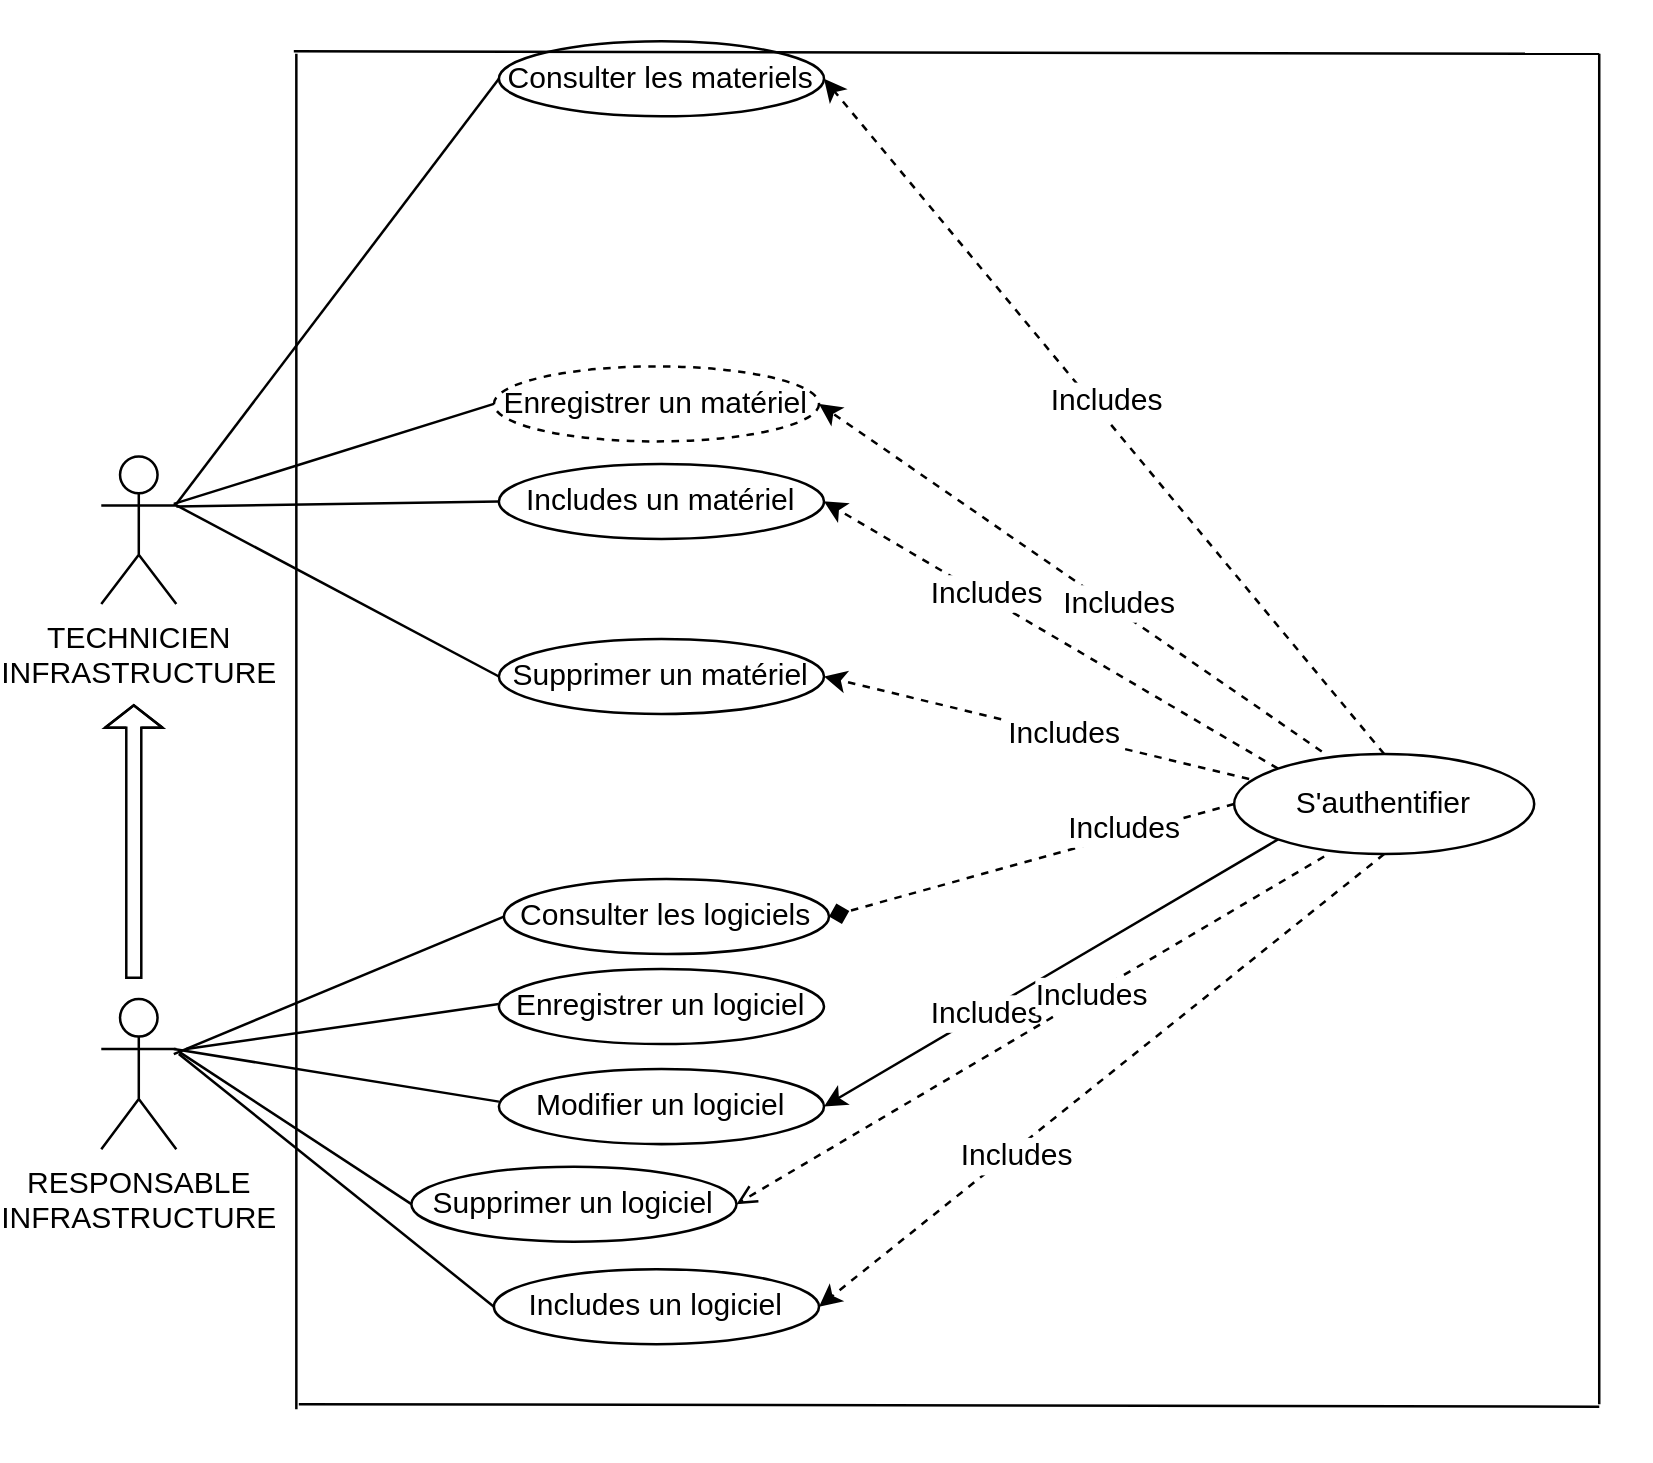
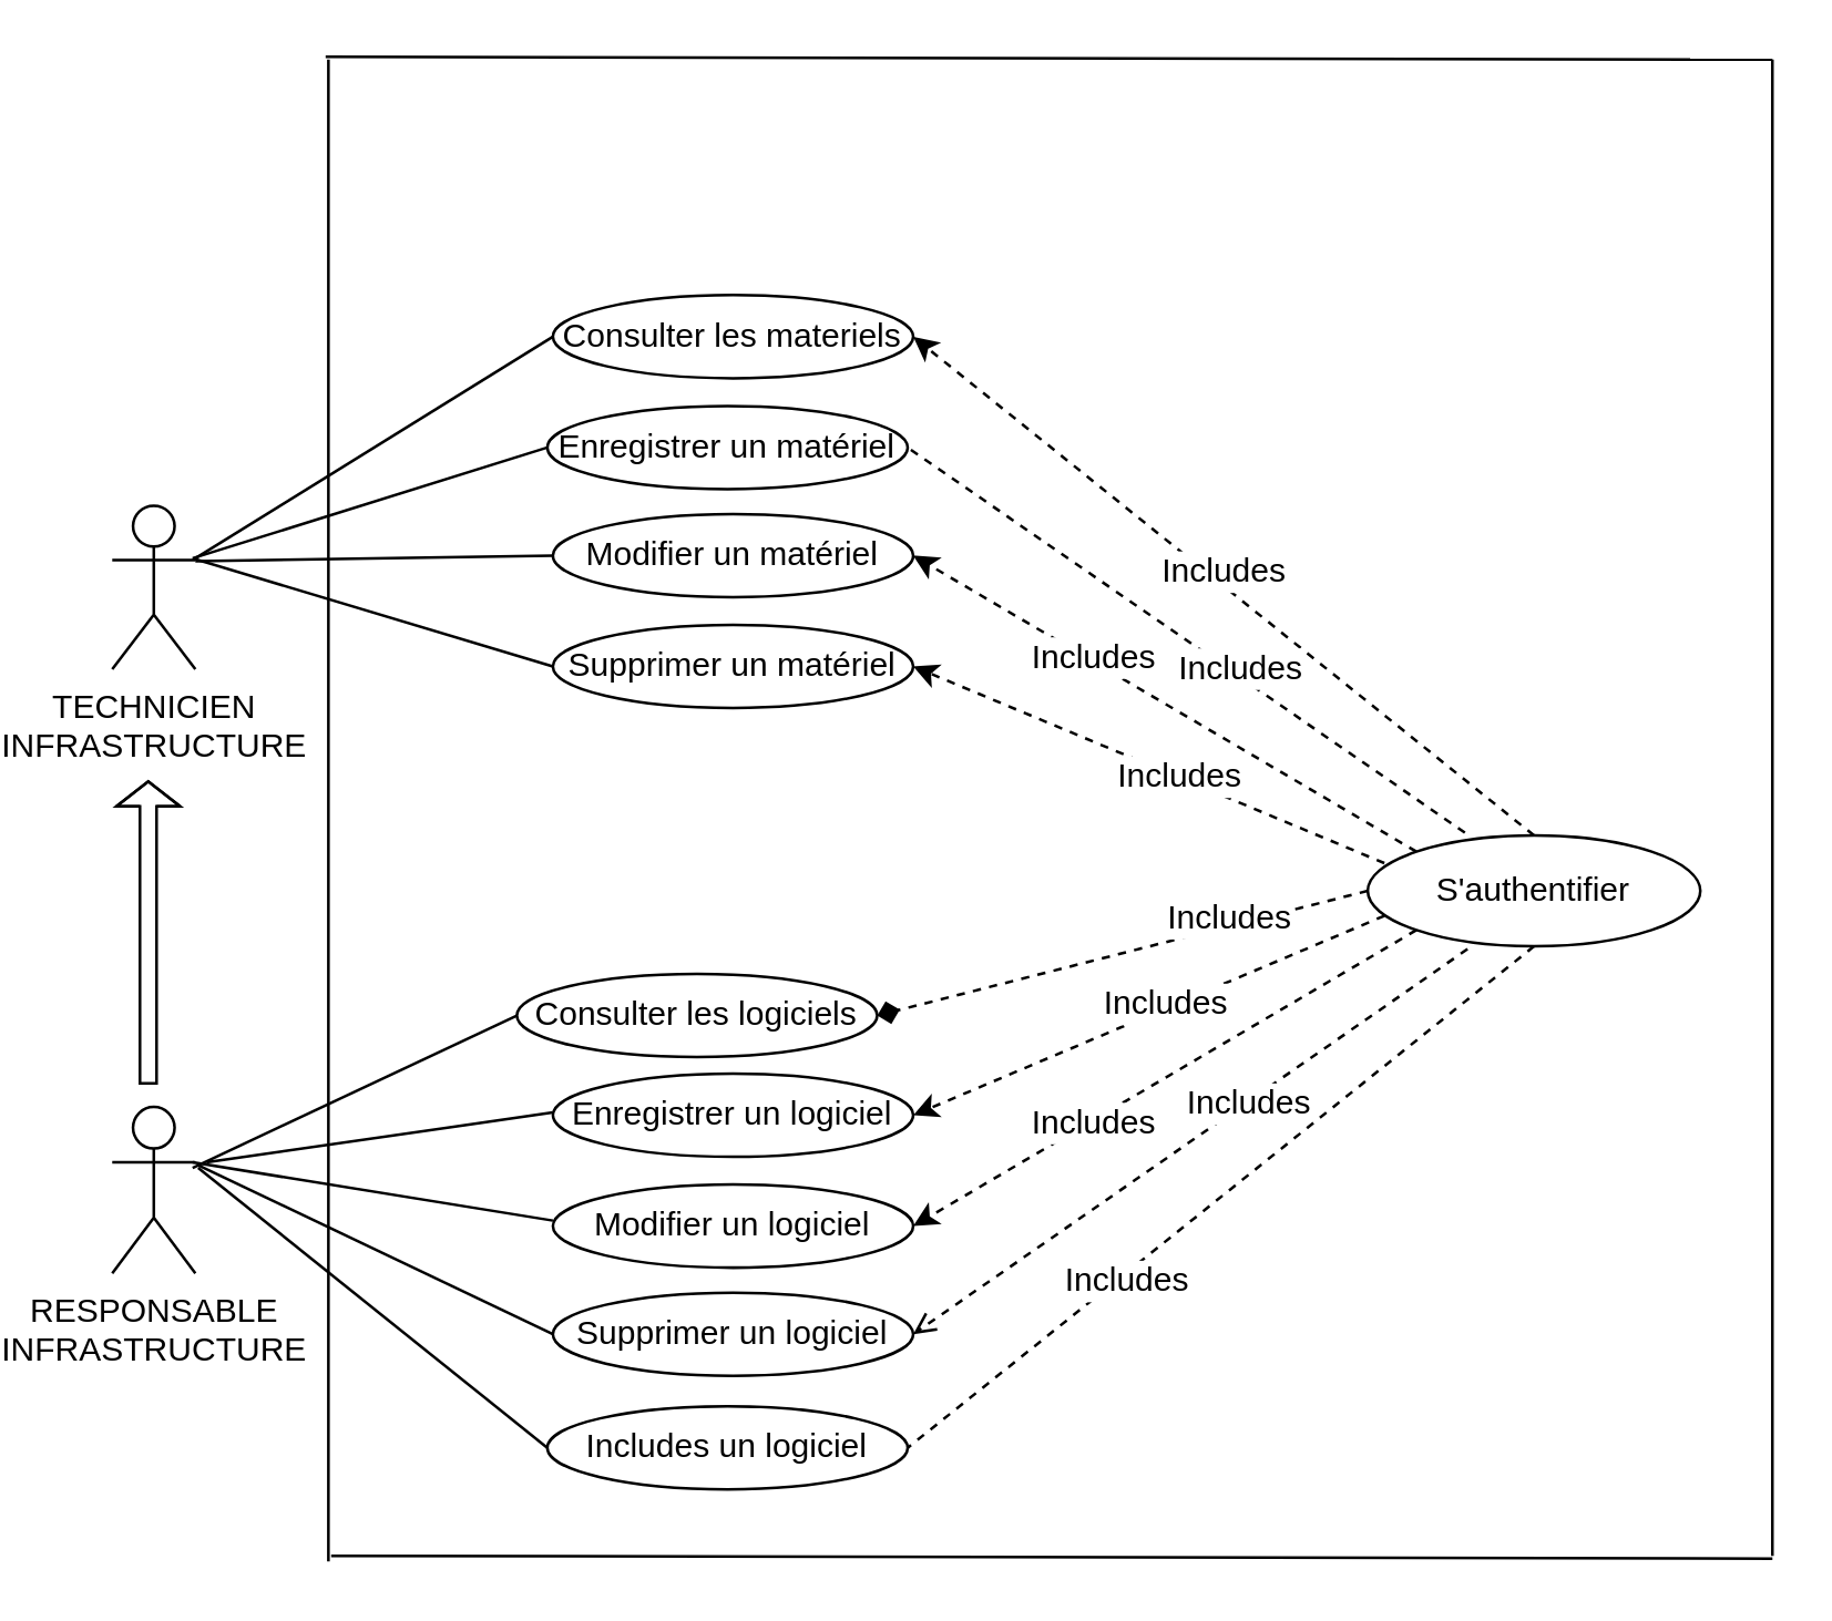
  <mxCell id="0" />
  <mxCell id="1" parent="0" />
  <mxCell id="2" value="RESPONSABLE&lt;br&gt;INFRASTRUCTURE" style="shape=umlActor;verticalLabelPosition=bottom;verticalAlign=top;html=1;outlineConnect=0;" vertex="1" parent="1"><mxGeometry x="20" y="399" width="30" height="60" as="geometry" /></mxCell>
- <mxCell id="3" value="Consulter les materiels" style="ellipse;whiteSpace=wrap;html=1;" vertex="1" parent="1"><mxGeometry x="179" y="16" width="130" height="30" as="geometry" /></mxCell>
+ <mxCell id="3" value="Consulter les materiels" style="ellipse;whiteSpace=wrap;html=1;" vertex="1" parent="1"><mxGeometry x="179" y="106" width="130" height="30" as="geometry" /></mxCell>
  <mxCell id="4" value="S'authentifier" style="ellipse;whiteSpace=wrap;html=1;" vertex="1" parent="1"><mxGeometry x="473" y="301" width="120" height="40" as="geometry" /></mxCell>
  <mxCell id="5" value="TECHNICIEN&lt;br&gt;INFRASTRUCTURE" style="shape=umlActor;verticalLabelPosition=bottom;verticalAlign=top;html=1;outlineConnect=0;" vertex="1" parent="1"><mxGeometry x="20" y="182" width="30" height="59" as="geometry" /></mxCell>
  <mxCell id="6" value="" style="endArrow=none;html=1;rounded=0;entryX=0;entryY=0.5;entryDx=0;entryDy=0;" edge="1" parent="1"><mxGeometry width="50" height="50" relative="1" as="geometry"><mxPoint x="54" y="419" as="sourcePoint" /><mxPoint x="179" y="401" as="targetPoint" /></mxGeometry></mxCell>
  <mxCell id="7" value="" style="shape=flexArrow;endArrow=classic;html=1;rounded=0;width=6;endSize=2.67;endWidth=16;" edge="1" parent="1"><mxGeometry width="50" height="50" relative="1" as="geometry"><mxPoint x="33" y="391" as="sourcePoint" /><mxPoint x="33" y="281" as="targetPoint" /><Array as="points"><mxPoint x="33" y="331" /></Array></mxGeometry></mxCell>
  <mxCell id="8" value="" style="endArrow=none;html=1;rounded=0;" edge="1" parent="1"><mxGeometry width="50" height="50" relative="1" as="geometry"><mxPoint x="99" y="561" as="sourcePoint" /><mxPoint x="619" y="562" as="targetPoint" /></mxGeometry></mxCell>
  <mxCell id="9" value="" style="endArrow=none;html=1;rounded=0;" edge="1" parent="1"><mxGeometry width="50" height="50" relative="1" as="geometry"><mxPoint x="97" y="20" as="sourcePoint" /><mxPoint x="619" y="21" as="targetPoint" /></mxGeometry></mxCell>
  <mxCell id="10" value="" style="endArrow=none;html=1;rounded=0;" edge="1" parent="1"><mxGeometry width="50" height="50" relative="1" as="geometry"><mxPoint x="619" y="21" as="sourcePoint" /><mxPoint x="619" y="561" as="targetPoint" /></mxGeometry></mxCell>
- <mxCell id="11" value="Enregistrer un matériel" style="ellipse;whiteSpace=wrap;html=1;dashed=1;" vertex="1" parent="1"><mxGeometry x="177" y="146" width="130" height="30" as="geometry" /></mxCell>
- <mxCell id="12" value="Includes un matériel" style="ellipse;whiteSpace=wrap;html=1;" vertex="1" parent="1"><mxGeometry x="179" y="185" width="130" height="30" as="geometry" /></mxCell>
- <mxCell id="13" value="Supprimer un matériel" style="ellipse;whiteSpace=wrap;html=1;" vertex="1" parent="1"><mxGeometry x="179" y="255" width="130" height="30" as="geometry" /></mxCell>
+ <mxCell id="11" value="Enregistrer un matériel" style="ellipse;whiteSpace=wrap;html=1;" vertex="1" parent="1"><mxGeometry x="177" y="146" width="130" height="30" as="geometry" /></mxCell>
+ <mxCell id="12" value="Modifier un matériel" style="ellipse;whiteSpace=wrap;html=1;" vertex="1" parent="1"><mxGeometry x="179" y="185" width="130" height="30" as="geometry" /></mxCell>
+ <mxCell id="13" value="Supprimer un matériel" style="ellipse;whiteSpace=wrap;html=1;" vertex="1" parent="1"><mxGeometry x="179" y="225" width="130" height="30" as="geometry" /></mxCell>
  <mxCell id="14" value="Includes un logiciel" style="ellipse;whiteSpace=wrap;html=1;" vertex="1" parent="1"><mxGeometry x="177" y="507" width="130" height="30" as="geometry" /></mxCell>
- <mxCell id="15" value="Supprimer un logiciel" style="ellipse;whiteSpace=wrap;html=1;" vertex="1" parent="1"><mxGeometry x="144" y="466" width="130" height="30" as="geometry" /></mxCell>
+ <mxCell id="15" value="Supprimer un logiciel" style="ellipse;whiteSpace=wrap;html=1;" vertex="1" parent="1"><mxGeometry x="179" y="466" width="130" height="30" as="geometry" /></mxCell>
  <mxCell id="16" value="Modifier un logiciel" style="ellipse;whiteSpace=wrap;html=1;" vertex="1" parent="1"><mxGeometry x="179" y="427" width="130" height="30" as="geometry" /></mxCell>
  <mxCell id="17" value="Enregistrer un logiciel" style="ellipse;whiteSpace=wrap;html=1;" vertex="1" parent="1"><mxGeometry x="179" y="387" width="130" height="30" as="geometry" /></mxCell>
- <mxCell id="18" value="Consulter les logiciels" style="ellipse;whiteSpace=wrap;html=1;" vertex="1" parent="1"><mxGeometry x="181" y="351" width="130" height="30" as="geometry" /></mxCell>
+ <mxCell id="18" value="Consulter les logiciels" style="ellipse;whiteSpace=wrap;html=1;" vertex="1" parent="1"><mxGeometry x="166" y="351" width="130" height="30" as="geometry" /></mxCell>
  <mxCell id="19" value="" style="endArrow=classic;html=1;rounded=0;entryX=1;entryY=0.5;entryDx=0;entryDy=0;dashed=1;exitX=0.5;exitY=0;exitDx=0;exitDy=0;" edge="1" parent="1" source="4" target="3"><mxGeometry width="50" height="50" relative="1" as="geometry"><mxPoint x="509" y="301" as="sourcePoint" /><mxPoint x="549" y="231" as="targetPoint" /></mxGeometry></mxCell>
  <mxCell id="20" value="&lt;font style=&quot;font-size: 12px;&quot;&gt;Includes&lt;/font&gt;" style="edgeLabel;html=1;align=center;verticalAlign=middle;resizable=0;points=[];" vertex="1" connectable="0" parent="19"><mxGeometry x="0.025" y="-4" relative="1" as="geometry"><mxPoint as="offset" /></mxGeometry></mxCell>
- <mxCell id="21" value="" style="endArrow=classic;html=1;rounded=0;entryX=1;entryY=0.5;entryDx=0;entryDy=0;exitX=0.292;exitY=-0.025;exitDx=0;exitDy=0;exitPerimeter=0;dashed=1;" edge="1" parent="1" source="4" target="11"><mxGeometry width="50" height="50" relative="1" as="geometry"><mxPoint x="499" y="301" as="sourcePoint" /><mxPoint x="530" y="234" as="targetPoint" /></mxGeometry></mxCell>
+ <mxCell id="21" value="" style="endArrow=none;html=1;rounded=0;entryX=1;entryY=0.5;entryDx=0;entryDy=0;exitX=0.292;exitY=-0.025;exitDx=0;exitDy=0;exitPerimeter=0;dashed=1;" edge="1" parent="1" source="4" target="11"><mxGeometry width="50" height="50" relative="1" as="geometry"><mxPoint x="499" y="301" as="sourcePoint" /><mxPoint x="530" y="234" as="targetPoint" /></mxGeometry></mxCell>
  <mxCell id="22" value="&lt;font style=&quot;font-size: 12px;&quot;&gt;Includes&lt;/font&gt;" style="edgeLabel;html=1;align=center;verticalAlign=middle;resizable=0;points=[];" vertex="1" connectable="0" parent="21"><mxGeometry x="-0.177" y="-2" relative="1" as="geometry"><mxPoint as="offset" /></mxGeometry></mxCell>
  <mxCell id="23" value="" style="endArrow=classic;html=1;rounded=0;entryX=1;entryY=0.5;entryDx=0;entryDy=0;exitX=0;exitY=0;exitDx=0;exitDy=0;dashed=1;" edge="1" parent="1" source="4" target="12"><mxGeometry width="50" height="50" relative="1" as="geometry"><mxPoint x="463" y="292" as="sourcePoint" /><mxPoint x="513" y="242" as="targetPoint" /></mxGeometry></mxCell>
  <mxCell id="24" value="&lt;font style=&quot;font-size: 12px;&quot;&gt;Includes&lt;/font&gt;" style="edgeLabel;html=1;align=center;verticalAlign=middle;resizable=0;points=[];" vertex="1" connectable="0" parent="23"><mxGeometry x="0.298" y="-1" relative="1" as="geometry"><mxPoint as="offset" /></mxGeometry></mxCell>
  <mxCell id="25" value="" style="endArrow=classic;html=1;rounded=0;entryX=1;entryY=0.5;entryDx=0;entryDy=0;dashed=1;" edge="1" parent="1" target="13"><mxGeometry width="50" height="50" relative="1" as="geometry"><mxPoint x="479" y="311" as="sourcePoint" /><mxPoint x="509" y="251" as="targetPoint" /></mxGeometry></mxCell>
  <mxCell id="26" value="&lt;font style=&quot;font-size: 12px;&quot;&gt;Includes&lt;/font&gt;" style="edgeLabel;html=1;align=center;verticalAlign=middle;resizable=0;points=[];" vertex="1" connectable="0" parent="25"><mxGeometry x="-0.119" relative="1" as="geometry"><mxPoint as="offset" /></mxGeometry></mxCell>
- <mxCell id="29" value="" style="endArrow=classic;html=1;rounded=0;entryX=1;entryY=0.5;entryDx=0;entryDy=0;exitX=0;exitY=1;exitDx=0;exitDy=0;dashed=0;" edge="1" parent="1" source="4" target="16"><mxGeometry width="50" height="50" relative="1" as="geometry"><mxPoint x="464" y="307" as="sourcePoint" /><mxPoint x="514" y="257" as="targetPoint" /></mxGeometry></mxCell>
+ <mxCell id="27" value="" style="endArrow=classic;html=1;rounded=0;entryX=1;entryY=0.5;entryDx=0;entryDy=0;exitX=0.05;exitY=0.725;exitDx=0;exitDy=0;exitPerimeter=0;dashed=1;" edge="1" parent="1" source="4" target="17"><mxGeometry width="50" height="50" relative="1" as="geometry"><mxPoint x="461" y="304" as="sourcePoint" /><mxPoint x="511" y="254" as="targetPoint" /></mxGeometry></mxCell>
+ <mxCell id="28" value="&lt;font style=&quot;font-size: 12px;&quot;&gt;Includes&lt;/font&gt;" style="edgeLabel;html=1;align=center;verticalAlign=middle;resizable=0;points=[];" vertex="1" connectable="0" parent="27"><mxGeometry x="-0.067" y="-2" relative="1" as="geometry"><mxPoint as="offset" /></mxGeometry></mxCell>
+ <mxCell id="29" value="" style="endArrow=classic;html=1;rounded=0;entryX=1;entryY=0.5;entryDx=0;entryDy=0;exitX=0;exitY=1;exitDx=0;exitDy=0;dashed=1;" edge="1" parent="1" source="4" target="16"><mxGeometry width="50" height="50" relative="1" as="geometry"><mxPoint x="464" y="307" as="sourcePoint" /><mxPoint x="514" y="257" as="targetPoint" /></mxGeometry></mxCell>
  <mxCell id="30" value="&lt;font style=&quot;font-size: 12px;&quot;&gt;Includes&lt;/font&gt;" style="edgeLabel;html=1;align=center;verticalAlign=middle;resizable=0;points=[];" vertex="1" connectable="0" parent="29"><mxGeometry x="0.29" y="1" relative="1" as="geometry"><mxPoint as="offset" /></mxGeometry></mxCell>
  <mxCell id="31" value="" style="endArrow=open;html=1;rounded=0;entryX=1;entryY=0.5;entryDx=0;entryDy=0;exitX=0.3;exitY=1.025;exitDx=0;exitDy=0;exitPerimeter=0;dashed=1;" edge="1" parent="1" source="4" target="15"><mxGeometry width="50" height="50" relative="1" as="geometry"><mxPoint x="469" y="311" as="sourcePoint" /><mxPoint x="519" y="261" as="targetPoint" /></mxGeometry></mxCell>
  <mxCell id="32" value="&lt;font style=&quot;font-size: 12px;&quot;&gt;Includes&lt;/font&gt;" style="edgeLabel;html=1;align=center;verticalAlign=middle;resizable=0;points=[];" vertex="1" connectable="0" parent="31"><mxGeometry x="-0.203" relative="1" as="geometry"><mxPoint as="offset" /></mxGeometry></mxCell>
- <mxCell id="33" value="" style="endArrow=classic;html=1;rounded=0;entryX=1;entryY=0.5;entryDx=0;entryDy=0;exitX=0.5;exitY=1;exitDx=0;exitDy=0;dashed=1;" edge="1" parent="1" source="4" target="14"><mxGeometry width="50" height="50" relative="1" as="geometry"><mxPoint x="479" y="313" as="sourcePoint" /><mxPoint x="529" y="263" as="targetPoint" /></mxGeometry></mxCell>
+ <mxCell id="33" value="" style="endArrow=none;html=1;rounded=0;entryX=1;entryY=0.5;entryDx=0;entryDy=0;exitX=0.5;exitY=1;exitDx=0;exitDy=0;dashed=1;" edge="1" parent="1" source="4" target="14"><mxGeometry width="50" height="50" relative="1" as="geometry"><mxPoint x="479" y="313" as="sourcePoint" /><mxPoint x="529" y="263" as="targetPoint" /></mxGeometry></mxCell>
  <mxCell id="34" value="&lt;font style=&quot;font-size: 12px;&quot;&gt;Includes&lt;/font&gt;" style="edgeLabel;html=1;align=center;verticalAlign=middle;resizable=0;points=[];" vertex="1" connectable="0" parent="33"><mxGeometry x="0.311" y="2" relative="1" as="geometry"><mxPoint as="offset" /></mxGeometry></mxCell>
  <mxCell id="35" value="" style="endArrow=diamond;html=1;rounded=0;entryX=1;entryY=0.5;entryDx=0;entryDy=0;exitX=0;exitY=0.5;exitDx=0;exitDy=0;dashed=1;" edge="1" parent="1" source="4" target="18"><mxGeometry width="50" height="50" relative="1" as="geometry"><mxPoint x="469" y="315" as="sourcePoint" /><mxPoint x="533" y="265" as="targetPoint" /></mxGeometry></mxCell>
  <mxCell id="36" value="&lt;font style=&quot;font-size: 12px;&quot;&gt;Includes&lt;/font&gt;" style="edgeLabel;html=1;align=center;verticalAlign=middle;resizable=0;points=[];" vertex="1" connectable="0" parent="35"><mxGeometry x="-0.078" y="3" relative="1" as="geometry"><mxPoint x="30" y="-14" as="offset" /></mxGeometry></mxCell>
  <mxCell id="37" value="" style="endArrow=none;html=1;rounded=0;entryX=0;entryY=0.5;entryDx=0;entryDy=0;" edge="1" parent="1" target="3"><mxGeometry width="50" height="50" relative="1" as="geometry"><mxPoint x="50" y="201" as="sourcePoint" /><mxPoint x="100" y="151" as="targetPoint" /></mxGeometry></mxCell>
  <mxCell id="38" value="" style="endArrow=none;html=1;rounded=0;entryX=0;entryY=0.5;entryDx=0;entryDy=0;" edge="1" parent="1" target="11"><mxGeometry width="50" height="50" relative="1" as="geometry"><mxPoint x="49" y="201" as="sourcePoint" /><mxPoint x="99" y="151" as="targetPoint" /></mxGeometry></mxCell>
  <mxCell id="39" value="" style="endArrow=none;html=1;rounded=0;entryX=0;entryY=0.5;entryDx=0;entryDy=0;" edge="1" parent="1" target="12"><mxGeometry width="50" height="50" relative="1" as="geometry"><mxPoint x="50" y="202" as="sourcePoint" /><mxPoint x="100" y="152" as="targetPoint" /></mxGeometry></mxCell>
  <mxCell id="40" value="" style="endArrow=none;html=1;rounded=0;entryX=0;entryY=0.5;entryDx=0;entryDy=0;" edge="1" parent="1" target="13"><mxGeometry width="50" height="50" relative="1" as="geometry"><mxPoint x="49" y="201" as="sourcePoint" /><mxPoint x="99" y="151" as="targetPoint" /></mxGeometry></mxCell>
  <mxCell id="41" value="" style="endArrow=none;html=1;rounded=0;entryX=0;entryY=0.5;entryDx=0;entryDy=0;" edge="1" parent="1"><mxGeometry width="50" height="50" relative="1" as="geometry"><mxPoint x="49" y="419" as="sourcePoint" /><mxPoint x="179" y="440" as="targetPoint" /></mxGeometry></mxCell>
  <mxCell id="42" value="" style="endArrow=none;html=1;rounded=0;entryX=0;entryY=0.5;entryDx=0;entryDy=0;" edge="1" parent="1" target="15"><mxGeometry width="50" height="50" relative="1" as="geometry"><mxPoint x="51" y="420" as="sourcePoint" /><mxPoint x="101" y="370" as="targetPoint" /></mxGeometry></mxCell>
  <mxCell id="43" value="" style="endArrow=none;html=1;rounded=0;entryX=0;entryY=0.5;entryDx=0;entryDy=0;" edge="1" parent="1" target="14"><mxGeometry width="50" height="50" relative="1" as="geometry"><mxPoint x="51" y="421" as="sourcePoint" /><mxPoint x="101" y="371" as="targetPoint" /></mxGeometry></mxCell>
  <mxCell id="44" value="" style="endArrow=none;html=1;rounded=0;entryX=0;entryY=0.5;entryDx=0;entryDy=0;" edge="1" parent="1" target="18"><mxGeometry width="50" height="50" relative="1" as="geometry"><mxPoint x="49" y="421" as="sourcePoint" /><mxPoint x="99" y="151" as="targetPoint" /></mxGeometry></mxCell>
  <mxCell id="45" value="" style="endArrow=none;html=1;rounded=0;" edge="1" parent="1"><mxGeometry width="50" height="50" relative="1" as="geometry"><mxPoint x="98" y="21" as="sourcePoint" /><mxPoint x="98" y="563" as="targetPoint" /></mxGeometry></mxCell>
